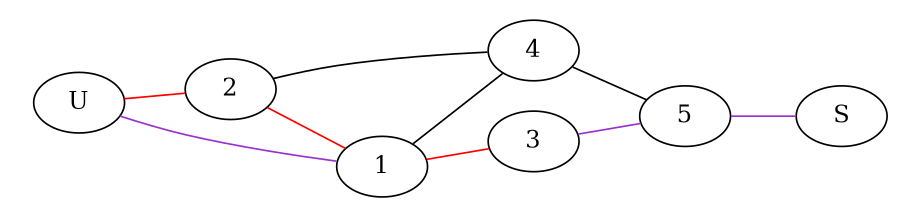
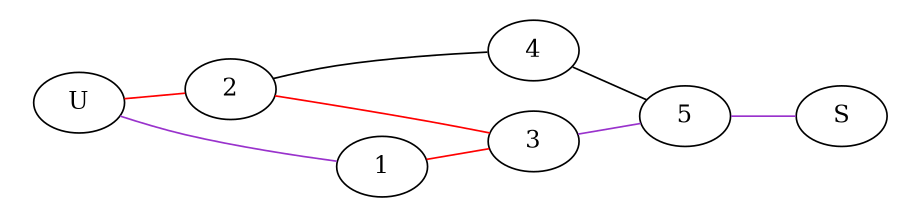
  graph {
    fontname="DejaVu Serif"
    rankdir=LR
    node [fontname="DejaVu Serif"]
    edge [fontname="DejaVu Serif"]
    U
    S
    1
    3
    2
    5
    4
    subgraph sub_1 {
      cluster=true
      label=Users
      U
    }
    subgraph sub_2 {
      cluster=true
      label=Services
      S
    }
    subgraph sub_3 {
      label="Mixnet Nodes"
      1
      3
      2
      5
      4
    }
    U -- 1 [color=darkorchid]
    U -- 2 [color=red]
    1 -- 3 [color=red]
-   1 -- 4
    3 -- 5 [color=darkorchid]
-   2 -- 1 [color=red]
+   2 -- 3 [color=red]
    2 -- 4
    5 -- S [color=darkorchid]
    4 -- 5
  }
